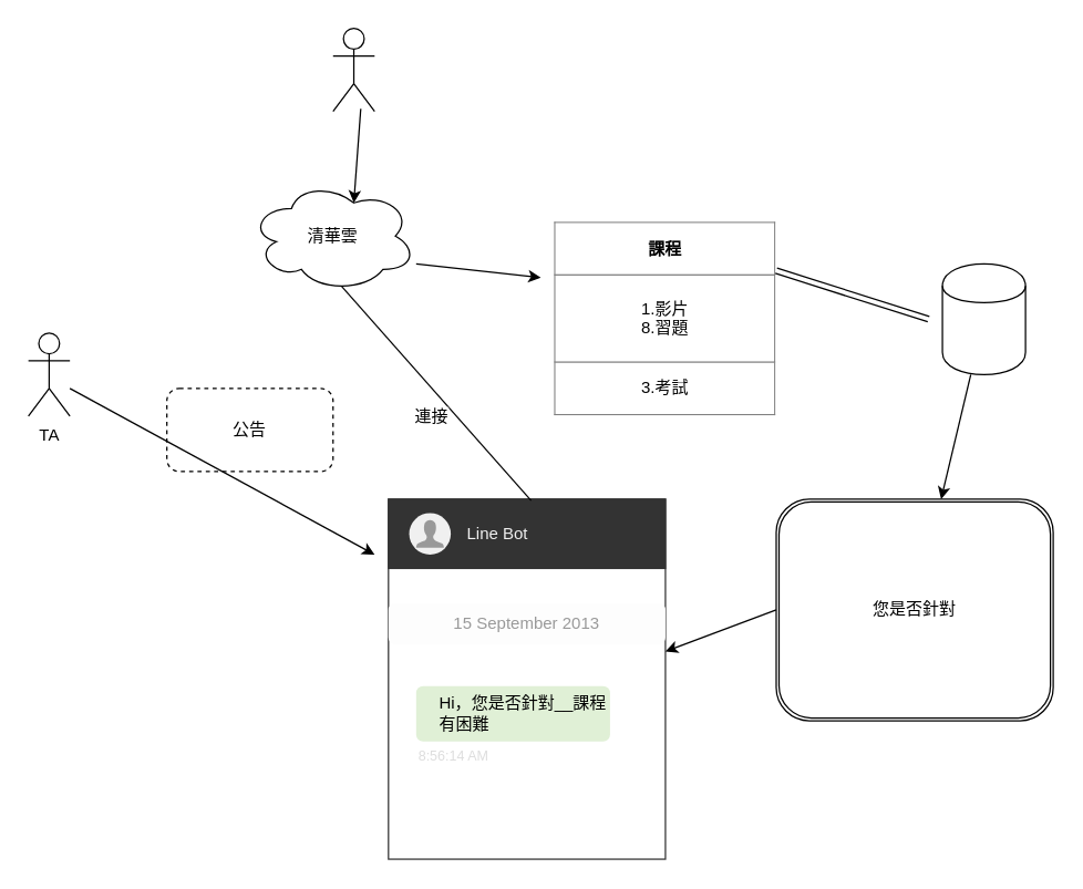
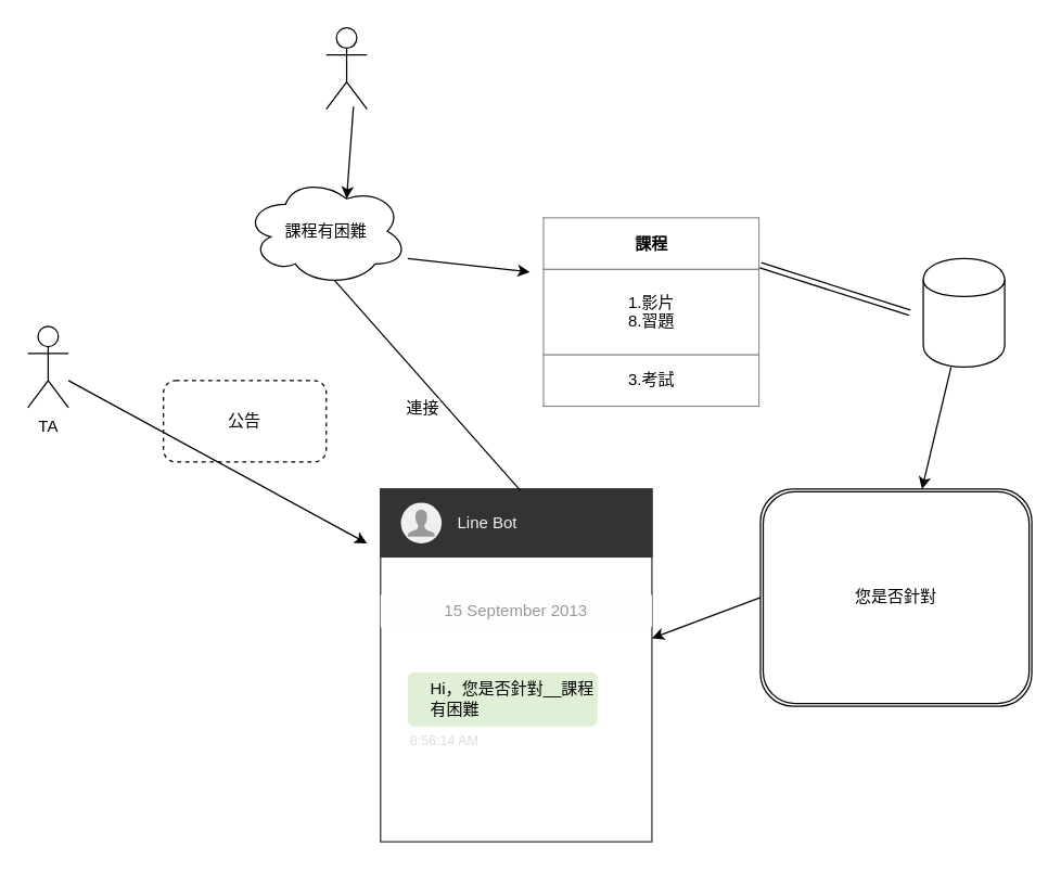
  <mxCell id="0" />
  <mxCell id="1" parent="0" />
  <mxCell id="2" value="" style="shape=umlActor;verticalLabelPosition=bottom;labelBackgroundColor=#ffffff;verticalAlign=top;html=1;outlineConnect=0;" vertex="1" parent="1"><mxGeometry x="240" y="20" width="30" height="60" as="geometry" /></mxCell>
  <mxCell id="3" value="" style="endArrow=classic;html=1;" edge="1" parent="1"><mxGeometry width="50" height="50" relative="1" as="geometry"><mxPoint x="300" y="190" as="sourcePoint" /><mxPoint x="390" y="200" as="targetPoint" /></mxGeometry></mxCell>
  <mxCell id="4" value="&lt;table border=&quot;1&quot; width=&quot;100%&quot; cellpadding=&quot;4&quot; style=&quot;width: 100% ; height: 100% ; border-collapse: collapse&quot;&gt;&lt;tbody&gt;&lt;tr&gt;&lt;th align=&quot;center&quot;&gt;課程&lt;/th&gt;&lt;/tr&gt;&lt;tr&gt;&lt;td align=&quot;center&quot;&gt;1.影片&lt;br&gt;8.習題&lt;/td&gt;&lt;/tr&gt;&lt;tr&gt;&lt;td align=&quot;center&quot;&gt;3.考試&lt;/td&gt;&lt;/tr&gt;&lt;/tbody&gt;&lt;/table&gt;" style="text;html=1;strokeColor=none;fillColor=none;overflow=fill;" vertex="1" parent="1"><mxGeometry x="400" y="160" width="160" height="140" as="geometry" /></mxCell>
  <mxCell id="5" value="" style="shape=cylinder;whiteSpace=wrap;html=1;boundedLbl=1;backgroundOutline=1;" vertex="1" parent="1"><mxGeometry x="680" y="190" width="60" height="80" as="geometry" /></mxCell>
  <mxCell id="6" value="" style="shape=link;html=1;exitX=1;exitY=0.25;exitDx=0;exitDy=0;" edge="1" parent="1" source="4"><mxGeometry width="50" height="50" relative="1" as="geometry"><mxPoint x="260" y="370" as="sourcePoint" /><mxPoint x="670" y="230" as="targetPoint" /></mxGeometry></mxCell>
  <mxCell id="7" value="您是否針對" style="shape=ext;double=1;rounded=1;whiteSpace=wrap;html=1;" vertex="1" parent="1"><mxGeometry x="560" y="360" width="200" height="160" as="geometry" /></mxCell>
  <mxCell id="8" value="" style="endArrow=classic;html=1;" edge="1" parent="1" source="5" target="7"><mxGeometry width="50" height="50" relative="1" as="geometry"><mxPoint x="260" y="590" as="sourcePoint" /><mxPoint x="310" y="540" as="targetPoint" /></mxGeometry></mxCell>
  <mxCell id="9" value="" style="html=1;shadow=0;dashed=0;shape=mxgraph.bootstrap.rect;strokeColor=#333333;fillColor=#ffffff;whiteSpace=wrap;" vertex="1" parent="1"><mxGeometry x="280" y="360" width="200" height="260" as="geometry" /></mxCell>
  <mxCell id="10" value="" style="html=1;shadow=0;dashed=0;shape=mxgraph.bootstrap.rect;strokeColor=#333333;fillColor=#333333;whiteSpace=wrap;resizeWidth=1;" vertex="1" parent="9"><mxGeometry width="200" height="50" relative="1" as="geometry" /></mxCell>
  <mxCell id="11" value="Line Bot" style="shape=ellipse;strokeColor=none;fillColor=#f0f0f0;labelPosition=right;align=left;spacingLeft=10;fontColor=#f0f0f0;html=1;" vertex="1" parent="10"><mxGeometry y="0.5" width="30" height="30" relative="1" as="geometry"><mxPoint x="15" y="-15" as="offset" /></mxGeometry></mxCell>
  <mxCell id="12" value="" style="html=1;shadow=0;dashed=0;shape=mxgraph.bootstrap.user;strokeColor=none;fillColor=#999999;" vertex="1" parent="11"><mxGeometry x="0.5" y="0.5" width="20" height="20" relative="1" as="geometry"><mxPoint x="-10" y="-10" as="offset" /></mxGeometry></mxCell>
  <mxCell id="13" value="15 September 2013" style="html=1;shadow=0;dashed=0;shape=mxgraph.bootstrap.rrect;rSize=5;strokeColor=none;fillColor=#fdfdfd;fontColor=#999999;whiteSpace=wrap;resizeWidth=1;" vertex="1" parent="9"><mxGeometry width="200" height="30" relative="1" as="geometry"><mxPoint y="75" as="offset" /></mxGeometry></mxCell>
  <mxCell id="14" value="Hi，您是否針對__課程有困難" style="html=1;shadow=0;dashed=0;shape=mxgraph.bootstrap.rrect;rSize=5;strokeColor=none;fillColor=#E0F0D6;align=left;spacingLeft=15;whiteSpace=wrap;" vertex="1" parent="9"><mxGeometry width="140" height="40" relative="1" as="geometry"><mxPoint x="20" y="135" as="offset" /></mxGeometry></mxCell>
  <mxCell id="15" value="8:56:14 AM" style="html=1;shadow=0;dashed=0;shape=mxgraph.bootstrap.rect;strokeColor=none;fillColor=none;fontColor=#dddddd;fontSize=10;align=left;whiteSpace=wrap;" vertex="1" parent="9"><mxGeometry width="100" height="20" relative="1" as="geometry"><mxPoint x="20" y="175" as="offset" /></mxGeometry></mxCell>
  <mxCell id="16" value="" style="endArrow=classic;html=1;exitX=0;exitY=0.5;exitDx=0;exitDy=0;entryX=1;entryY=0.423;entryDx=0;entryDy=0;entryPerimeter=0;" edge="1" parent="1" source="7" target="9"><mxGeometry width="50" height="50" relative="1" as="geometry"><mxPoint x="260" y="730" as="sourcePoint" /><mxPoint x="460" y="540" as="targetPoint" /></mxGeometry></mxCell>
  <mxCell id="17" value="" style="endArrow=none;html=1;exitX=0.55;exitY=0.95;exitDx=0;exitDy=0;exitPerimeter=0;entryX=0.515;entryY=0.02;entryDx=0;entryDy=0;entryPerimeter=0;" edge="1" parent="1" source="19" target="10"><mxGeometry width="50" height="50" relative="1" as="geometry"><mxPoint x="280" y="240" as="sourcePoint" /><mxPoint x="290" y="300" as="targetPoint" /></mxGeometry></mxCell>
  <mxCell id="18" value="連接" style="text;html=1;resizable=0;points=[];align=center;verticalAlign=middle;labelBackgroundColor=#ffffff;" vertex="1" connectable="0" parent="17"><mxGeometry x="-0.54" y="5" relative="1" as="geometry"><mxPoint x="28.5" y="61.5" as="offset" /></mxGeometry></mxCell>
- <mxCell id="19" value="清華雲" style="ellipse;shape=cloud;whiteSpace=wrap;html=1;" vertex="1" parent="1"><mxGeometry x="180" y="130" width="120" height="80" as="geometry" /></mxCell>
+ <mxCell id="19" value="課程有困難" style="ellipse;shape=cloud;whiteSpace=wrap;html=1;" vertex="1" parent="1"><mxGeometry x="180" y="130" width="120" height="80" as="geometry" /></mxCell>
  <mxCell id="20" value="" style="endArrow=classic;html=1;entryX=0.625;entryY=0.2;entryDx=0;entryDy=0;entryPerimeter=0;" edge="1" parent="1" target="19"><mxGeometry width="50" height="50" relative="1" as="geometry"><mxPoint x="260" y="78" as="sourcePoint" /><mxPoint x="260" y="128" as="targetPoint" /></mxGeometry></mxCell>
  <mxCell id="21" value="TA" style="shape=umlActor;verticalLabelPosition=bottom;labelBackgroundColor=#ffffff;verticalAlign=top;html=1;outlineConnect=0;" vertex="1" parent="1"><mxGeometry x="20" y="240" width="30" height="60" as="geometry" /></mxCell>
  <mxCell id="22" value="公告" style="rounded=1;whiteSpace=wrap;html=1;dashed=1;" vertex="1" parent="1"><mxGeometry x="120" y="280" width="120" height="60" as="geometry" /></mxCell>
  <mxCell id="23" value="" style="endArrow=classic;html=1;" edge="1" parent="1"><mxGeometry width="50" height="50" relative="1" as="geometry"><mxPoint x="50" y="280" as="sourcePoint" /><mxPoint x="270" y="400" as="targetPoint" /></mxGeometry></mxCell>
